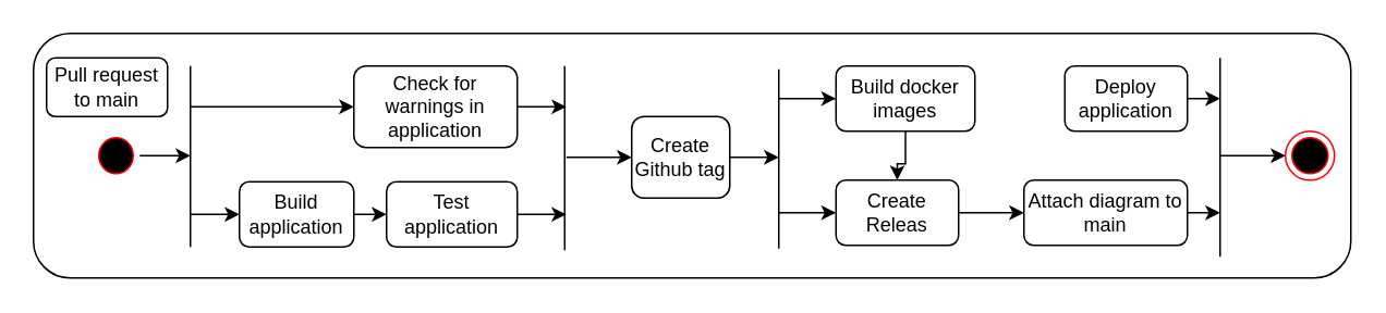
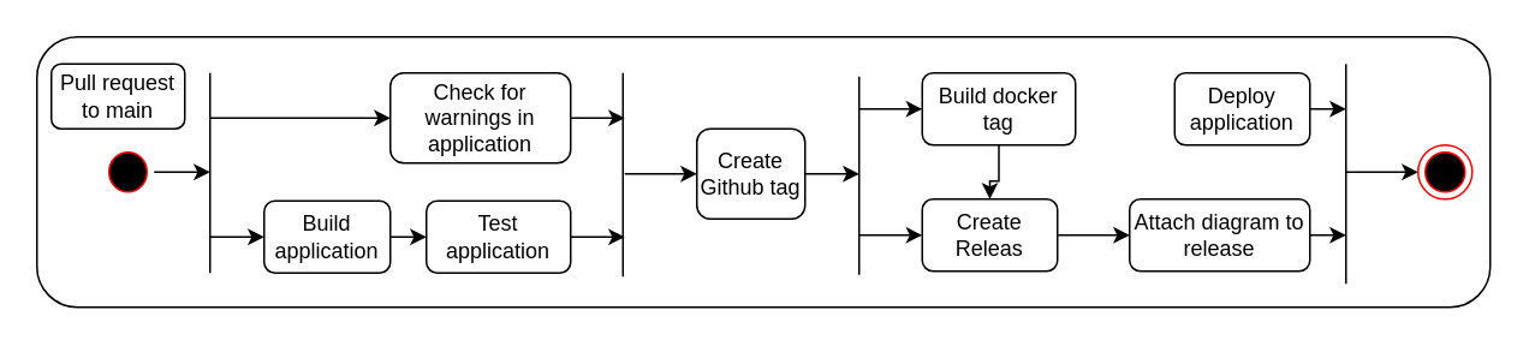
  <mxCell id="0" />
  <mxCell id="1" parent="0" />
  <mxCell id="2" value="" style="rounded=1;whiteSpace=wrap;html=1;" parent="1" vertex="1"><mxGeometry x="20" y="20" width="806" height="150" as="geometry" /></mxCell>
  <mxCell id="3" style="edgeStyle=orthogonalEdgeStyle;rounded=0;orthogonalLoop=1;jettySize=auto;html=1;" parent="1" source="5" edge="1"><mxGeometry relative="1" as="geometry"><mxPoint x="346" y="65" as="targetPoint" /></mxGeometry></mxCell>
  <mxCell id="4" style="edgeStyle=orthogonalEdgeStyle;rounded=0;orthogonalLoop=1;jettySize=auto;html=1;startArrow=classic;startFill=1;endArrow=none;" parent="1" source="5" edge="1"><mxGeometry relative="1" as="geometry"><mxPoint x="116" y="65" as="targetPoint" /></mxGeometry></mxCell>
  <mxCell id="5" value="Check for warnings in application" style="rounded=1;whiteSpace=wrap;html=1;align=center;" parent="1" vertex="1"><mxGeometry x="216" y="40" width="100" height="50" as="geometry" /></mxCell>
  <mxCell id="6" style="edgeStyle=orthogonalEdgeStyle;rounded=0;orthogonalLoop=1;jettySize=auto;html=1;endArrow=none;startFill=1;startArrow=classic;" parent="1" source="7" edge="1"><mxGeometry relative="1" as="geometry"><mxPoint x="746" y="95" as="targetPoint" /></mxGeometry></mxCell>
  <mxCell id="7" value="" style="ellipse;html=1;shape=endState;fillColor=#000000;strokeColor=#ff0000;" parent="1" vertex="1"><mxGeometry x="786" y="80" width="30" height="30" as="geometry" /></mxCell>
  <mxCell id="8" style="edgeStyle=orthogonalEdgeStyle;rounded=0;orthogonalLoop=1;jettySize=auto;html=1;" parent="1" source="9" edge="1"><mxGeometry relative="1" as="geometry"><mxPoint x="116" y="95" as="targetPoint" /></mxGeometry></mxCell>
  <mxCell id="9" value="" style="ellipse;html=1;shape=startState;fillColor=#000000;strokeColor=#ff0000;" parent="1" vertex="1"><mxGeometry x="56" y="80" width="29" height="30" as="geometry" /></mxCell>
  <mxCell id="10" style="edgeStyle=orthogonalEdgeStyle;rounded=0;orthogonalLoop=1;jettySize=auto;html=1;startArrow=classic;startFill=1;endArrow=none;" parent="1" source="11" edge="1"><mxGeometry relative="1" as="geometry"><mxPoint x="116" y="131" as="targetPoint" /></mxGeometry></mxCell>
  <mxCell id="11" value="Build application" style="rounded=1;whiteSpace=wrap;html=1;" parent="1" vertex="1"><mxGeometry x="146" y="111" width="70" height="40" as="geometry" /></mxCell>
  <mxCell id="12" style="edgeStyle=orthogonalEdgeStyle;rounded=0;orthogonalLoop=1;jettySize=auto;html=1;" parent="1" source="13" edge="1"><mxGeometry relative="1" as="geometry"><mxPoint x="346" y="131" as="targetPoint" /></mxGeometry></mxCell>
  <mxCell id="13" value="Test application" style="rounded=1;whiteSpace=wrap;html=1;" parent="1" vertex="1"><mxGeometry x="236" y="111" width="80" height="40" as="geometry" /></mxCell>
  <mxCell id="14" style="edgeStyle=orthogonalEdgeStyle;rounded=0;orthogonalLoop=1;jettySize=auto;html=1;endArrow=none;startFill=1;startArrow=classic;" parent="1" source="16" edge="1"><mxGeometry relative="1" as="geometry"><mxPoint x="346" y="96" as="targetPoint" /></mxGeometry></mxCell>
  <mxCell id="15" style="edgeStyle=orthogonalEdgeStyle;rounded=0;orthogonalLoop=1;jettySize=auto;html=1;" parent="1" source="16" edge="1"><mxGeometry relative="1" as="geometry"><mxPoint x="476" y="96" as="targetPoint" /></mxGeometry></mxCell>
  <mxCell id="16" value="Create Github tag" style="rounded=1;whiteSpace=wrap;html=1;" parent="1" vertex="1"><mxGeometry x="386" y="71" width="60" height="50" as="geometry" /></mxCell>
  <mxCell id="17" style="edgeStyle=orthogonalEdgeStyle;rounded=0;orthogonalLoop=1;jettySize=auto;html=1;endArrow=none;startFill=1;startArrow=classic;" parent="1" source="19" edge="1"><mxGeometry relative="1" as="geometry"><mxPoint x="476" y="60" as="targetPoint" /></mxGeometry></mxCell>
  <mxCell id="18" value="" style="edgeStyle=orthogonalEdgeStyle;rounded=0;orthogonalLoop=1;jettySize=auto;html=1;" parent="1" source="19" target="22" edge="1"><mxGeometry relative="1" as="geometry" /></mxCell>
- <mxCell id="19" value="Build docker images" style="rounded=1;whiteSpace=wrap;html=1;" parent="1" vertex="1"><mxGeometry x="511" y="40" width="85" height="40" as="geometry" /></mxCell>
+ <mxCell id="19" value="Build docker tag" style="rounded=1;whiteSpace=wrap;html=1;" parent="1" vertex="1"><mxGeometry x="511" y="40" width="85" height="40" as="geometry" /></mxCell>
  <mxCell id="20" style="edgeStyle=orthogonalEdgeStyle;rounded=0;orthogonalLoop=1;jettySize=auto;html=1;startArrow=classic;startFill=1;endArrow=none;" parent="1" source="22" edge="1"><mxGeometry relative="1" as="geometry"><mxPoint x="476" y="130" as="targetPoint" /></mxGeometry></mxCell>
  <mxCell id="21" style="edgeStyle=orthogonalEdgeStyle;rounded=0;orthogonalLoop=1;jettySize=auto;html=1;" parent="1" source="22" target="24" edge="1"><mxGeometry relative="1" as="geometry" /></mxCell>
  <mxCell id="22" value="Create Releas" style="rounded=1;whiteSpace=wrap;html=1;" parent="1" vertex="1"><mxGeometry x="511" y="110" width="75" height="40" as="geometry" /></mxCell>
  <mxCell id="23" style="edgeStyle=orthogonalEdgeStyle;rounded=0;orthogonalLoop=1;jettySize=auto;html=1;" parent="1" source="24" edge="1"><mxGeometry relative="1" as="geometry"><mxPoint x="746" y="130" as="targetPoint" /></mxGeometry></mxCell>
- <mxCell id="24" value="Attach diagram to main" style="rounded=1;whiteSpace=wrap;html=1;" parent="1" vertex="1"><mxGeometry x="626" y="110" width="100" height="40" as="geometry" /></mxCell>
+ <mxCell id="24" value="Attach diagram to release" style="rounded=1;whiteSpace=wrap;html=1;" parent="1" vertex="1"><mxGeometry x="626" y="110" width="100" height="40" as="geometry" /></mxCell>
  <mxCell id="25" style="edgeStyle=orthogonalEdgeStyle;rounded=0;orthogonalLoop=1;jettySize=auto;html=1;" parent="1" source="26" edge="1"><mxGeometry relative="1" as="geometry"><mxPoint x="746" y="60" as="targetPoint" /></mxGeometry></mxCell>
  <mxCell id="26" value="Deploy application" style="rounded=1;whiteSpace=wrap;html=1;" parent="1" vertex="1"><mxGeometry x="651" y="40" width="75" height="40" as="geometry" /></mxCell>
  <mxCell id="27" value="" style="endArrow=classic;html=1;rounded=0;exitX=1;exitY=0.5;exitDx=0;exitDy=0;entryX=0;entryY=0.5;entryDx=0;entryDy=0;" parent="1" source="11" target="13" edge="1"><mxGeometry width="50" height="50" relative="1" as="geometry"><mxPoint x="56" y="180" as="sourcePoint" /><mxPoint x="96" y="130" as="targetPoint" /></mxGeometry></mxCell>
  <mxCell id="28" value="" style="endArrow=none;html=1;rounded=0;" parent="1" edge="1"><mxGeometry width="50" height="50" relative="1" as="geometry"><mxPoint x="345" y="153" as="sourcePoint" /><mxPoint x="345" y="40" as="targetPoint" /></mxGeometry></mxCell>
  <mxCell id="29" value="" style="endArrow=none;html=1;rounded=0;" parent="1" edge="1"><mxGeometry width="50" height="50" relative="1" as="geometry"><mxPoint x="476" y="152" as="sourcePoint" /><mxPoint x="476" y="42" as="targetPoint" /></mxGeometry></mxCell>
  <mxCell id="30" value="" style="endArrow=none;html=1;rounded=0;" parent="1" edge="1"><mxGeometry width="50" height="50" relative="1" as="geometry"><mxPoint x="746" y="157" as="sourcePoint" /><mxPoint x="746" y="35" as="targetPoint" /></mxGeometry></mxCell>
  <mxCell id="31" value="" style="endArrow=none;html=1;rounded=0;" parent="1" edge="1"><mxGeometry width="50" height="50" relative="1" as="geometry"><mxPoint x="116" y="151" as="sourcePoint" /><mxPoint x="116" y="40" as="targetPoint" /></mxGeometry></mxCell>
  <mxCell id="32" value="Pull request to main" style="rounded=1;whiteSpace=wrap;html=1;" parent="1" vertex="1"><mxGeometry x="28" y="35" width="74" height="36" as="geometry" /></mxCell>
